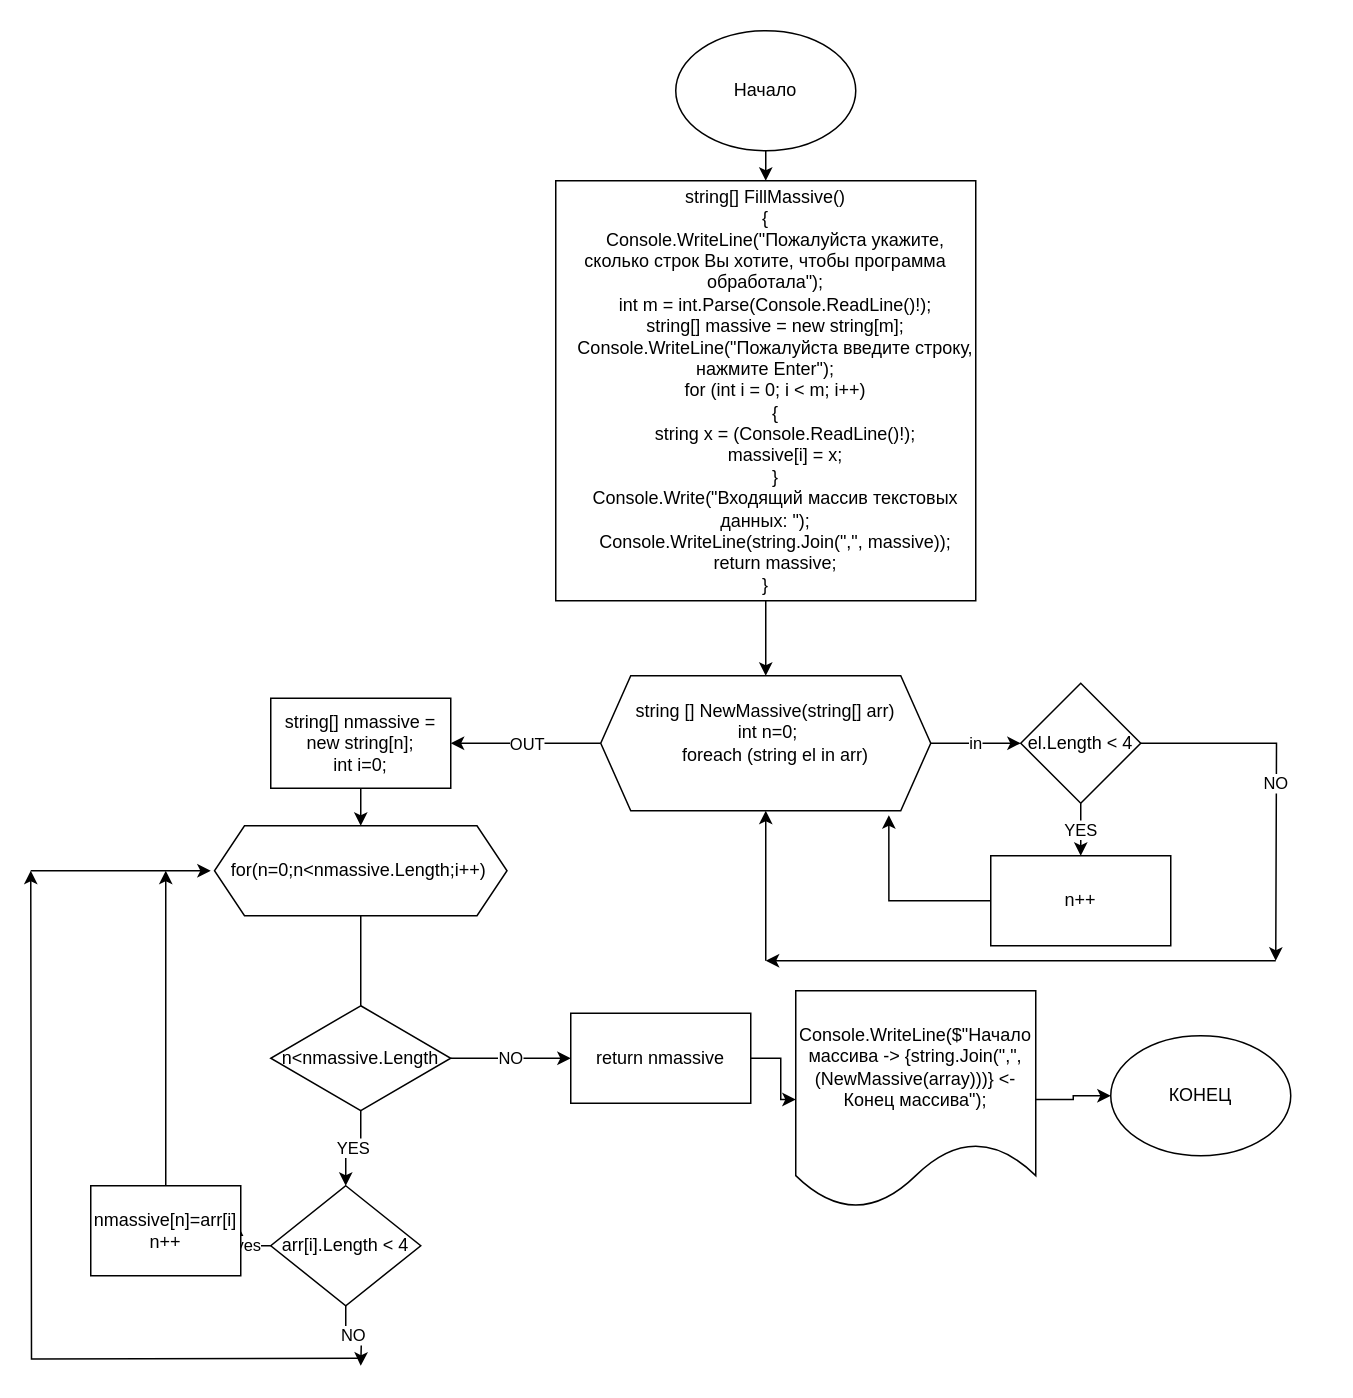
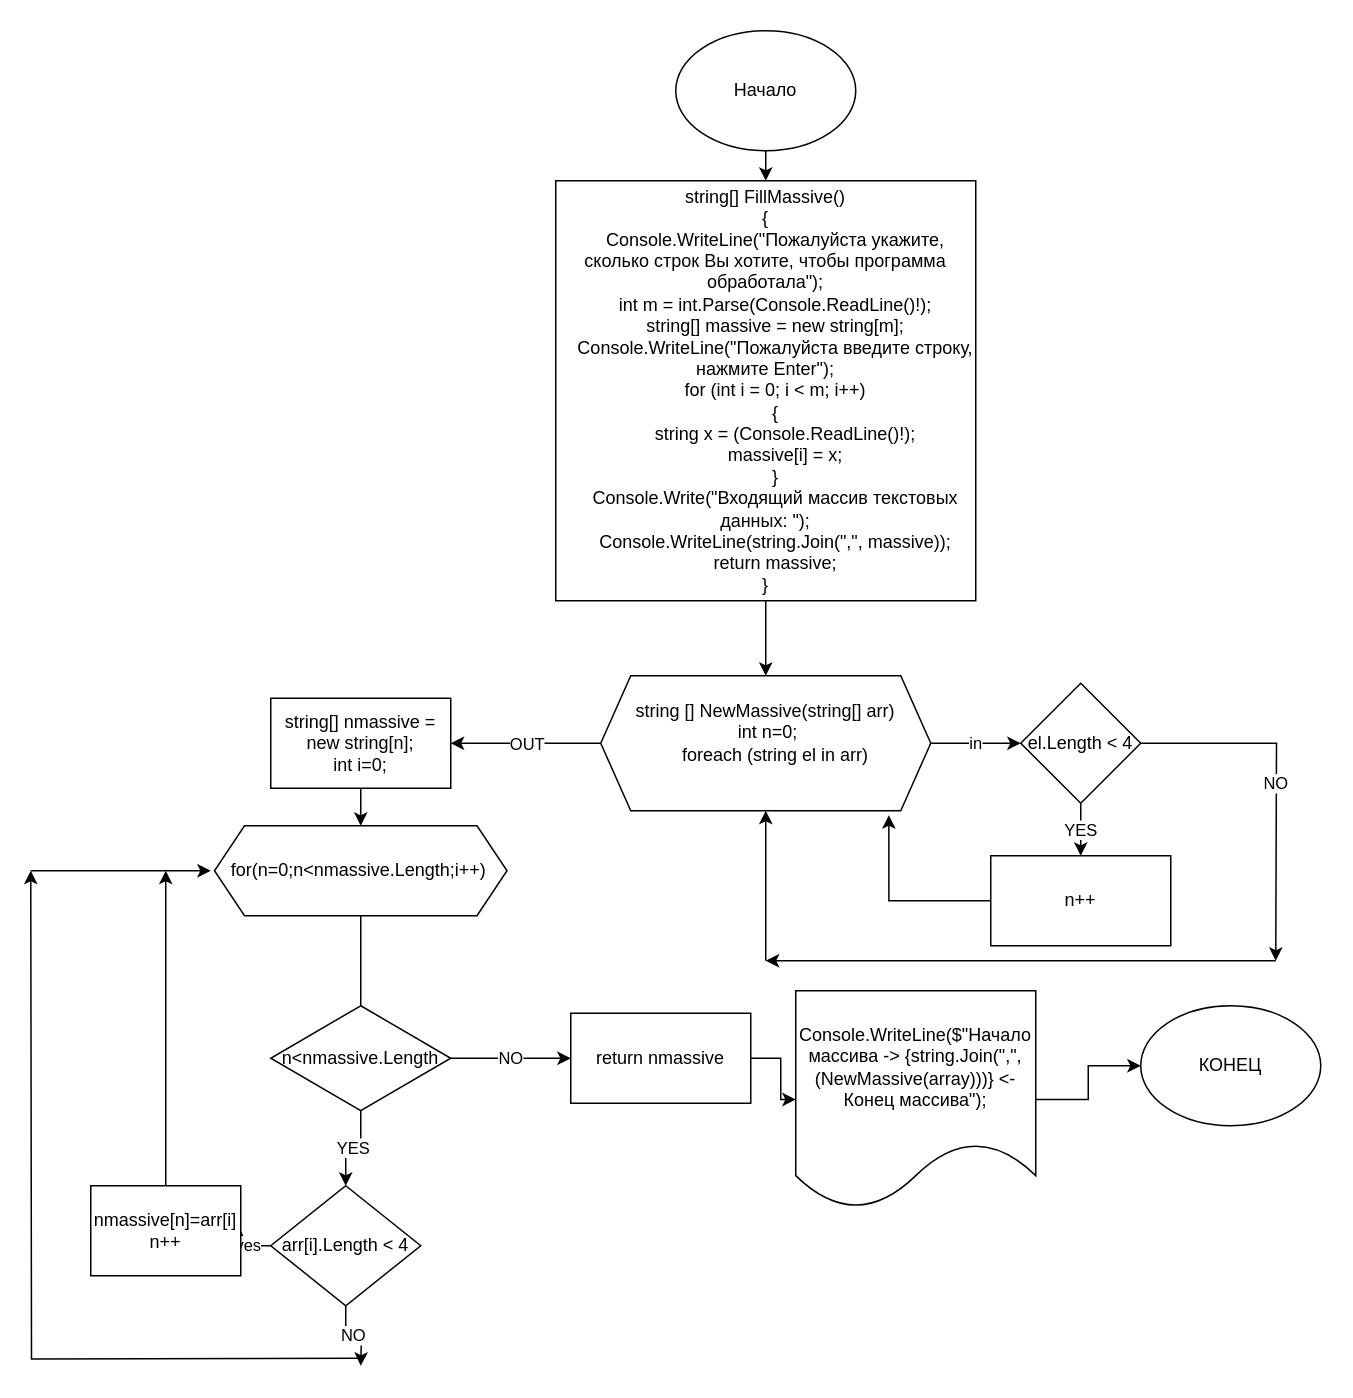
  <mxCell id="0" />
  <mxCell id="1" parent="0" />
  <mxCell id="2" style="edgeStyle=orthogonalEdgeStyle;rounded=0;orthogonalLoop=1;jettySize=auto;html=1;exitX=0.5;exitY=1;exitDx=0;exitDy=0;entryX=0.5;entryY=0;entryDx=0;entryDy=0;" edge="1" parent="1" source="3" target="5"><mxGeometry relative="1" as="geometry" /></mxCell>
  <mxCell id="3" value="Начало" style="ellipse;whiteSpace=wrap;html=1;" vertex="1" parent="1"><mxGeometry x="450" y="20" width="120" height="80" as="geometry" /></mxCell>
  <mxCell id="4" style="edgeStyle=orthogonalEdgeStyle;rounded=0;orthogonalLoop=1;jettySize=auto;html=1;" edge="1" parent="1" source="5" target="8"><mxGeometry relative="1" as="geometry" /></mxCell>
  <mxCell id="5" value="&lt;div&gt;string[] FillMassive()&lt;/div&gt;&lt;div&gt;{&lt;/div&gt;&lt;div&gt;&amp;nbsp; &amp;nbsp; Console.WriteLine(&quot;Пожалуйста укажите, сколько строк Вы хотите, чтобы программа обработала&quot;);&lt;/div&gt;&lt;div&gt;&amp;nbsp; &amp;nbsp; int m = int.Parse(Console.ReadLine()!);&lt;/div&gt;&lt;div&gt;&amp;nbsp; &amp;nbsp; string[] massive = new string[m];&lt;/div&gt;&lt;div&gt;&amp;nbsp; &amp;nbsp; Console.WriteLine(&quot;Пожалуйста введите строку, нажмите Enter&quot;);&lt;/div&gt;&lt;div&gt;&amp;nbsp; &amp;nbsp; for (int i = 0; i &amp;lt; m; i++)&lt;/div&gt;&lt;div&gt;&amp;nbsp; &amp;nbsp; {&lt;/div&gt;&lt;div&gt;&amp;nbsp; &amp;nbsp; &amp;nbsp; &amp;nbsp; string x = (Console.ReadLine()!);&lt;/div&gt;&lt;div&gt;&amp;nbsp; &amp;nbsp; &amp;nbsp; &amp;nbsp; massive[i] = x;&lt;/div&gt;&lt;div&gt;&amp;nbsp; &amp;nbsp; }&lt;/div&gt;&lt;div&gt;&amp;nbsp; &amp;nbsp; Console.Write(&quot;Входящий массив текстовых данных: &quot;);&lt;/div&gt;&lt;div&gt;&amp;nbsp; &amp;nbsp; Console.WriteLine(string.Join(&quot;,&quot;, massive));&lt;/div&gt;&lt;div&gt;&amp;nbsp; &amp;nbsp; return massive;&lt;/div&gt;&lt;div&gt;}&lt;/div&gt;" style="whiteSpace=wrap;html=1;aspect=fixed;" vertex="1" parent="1"><mxGeometry x="370" y="120" width="280" height="280" as="geometry" /></mxCell>
  <mxCell id="6" value="in" style="edgeStyle=orthogonalEdgeStyle;rounded=0;orthogonalLoop=1;jettySize=auto;html=1;exitX=1;exitY=0.5;exitDx=0;exitDy=0;entryX=0;entryY=0.5;entryDx=0;entryDy=0;" edge="1" parent="1" source="8" target="11"><mxGeometry relative="1" as="geometry" /></mxCell>
  <mxCell id="7" value="OUT" style="edgeStyle=orthogonalEdgeStyle;rounded=0;orthogonalLoop=1;jettySize=auto;html=1;" edge="1" parent="1" source="8"><mxGeometry relative="1" as="geometry"><mxPoint x="300" y="495" as="targetPoint" /></mxGeometry></mxCell>
  <mxCell id="8" value="string [] NewMassive(string[] arr)&lt;br&gt;&amp;nbsp;int n=0;&lt;br&gt;&amp;nbsp; &amp;nbsp; foreach (string el in arr)&lt;br&gt;&amp;nbsp; &amp;nbsp;" style="shape=hexagon;perimeter=hexagonPerimeter2;whiteSpace=wrap;html=1;fixedSize=1;" vertex="1" parent="1"><mxGeometry x="400" y="450" width="220" height="90" as="geometry" /></mxCell>
  <mxCell id="9" value="YES" style="edgeStyle=orthogonalEdgeStyle;rounded=0;orthogonalLoop=1;jettySize=auto;html=1;exitX=0.5;exitY=1;exitDx=0;exitDy=0;entryX=0.5;entryY=0;entryDx=0;entryDy=0;" edge="1" parent="1" source="11" target="13"><mxGeometry relative="1" as="geometry"><mxPoint x="740" y="590" as="targetPoint" /></mxGeometry></mxCell>
  <mxCell id="10" value="NO" style="edgeStyle=orthogonalEdgeStyle;rounded=0;orthogonalLoop=1;jettySize=auto;html=1;" edge="1" parent="1" source="11"><mxGeometry relative="1" as="geometry"><mxPoint x="850" y="640" as="targetPoint" /></mxGeometry></mxCell>
  <mxCell id="11" value="el.Length &amp;lt; 4" style="rhombus;whiteSpace=wrap;html=1;" vertex="1" parent="1"><mxGeometry x="680" y="455" width="80" height="80" as="geometry" /></mxCell>
  <mxCell id="12" style="edgeStyle=orthogonalEdgeStyle;rounded=0;orthogonalLoop=1;jettySize=auto;html=1;entryX=0.873;entryY=1.033;entryDx=0;entryDy=0;entryPerimeter=0;" edge="1" parent="1" source="13" target="8"><mxGeometry relative="1" as="geometry"><mxPoint x="510" y="570" as="targetPoint" /></mxGeometry></mxCell>
  <mxCell id="13" value="n++" style="rounded=0;whiteSpace=wrap;html=1;" vertex="1" parent="1"><mxGeometry x="660" y="570" width="120" height="60" as="geometry" /></mxCell>
  <mxCell id="14" value="" style="endArrow=classic;html=1;rounded=0;" edge="1" parent="1"><mxGeometry width="50" height="50" relative="1" as="geometry"><mxPoint x="850" y="640" as="sourcePoint" /><mxPoint x="510" y="640" as="targetPoint" /><Array as="points" /></mxGeometry></mxCell>
  <mxCell id="15" value="" style="endArrow=classic;html=1;rounded=0;entryX=0.5;entryY=1;entryDx=0;entryDy=0;" edge="1" parent="1" target="8"><mxGeometry width="50" height="50" relative="1" as="geometry"><mxPoint x="510" y="640" as="sourcePoint" /><mxPoint x="630" y="550" as="targetPoint" /></mxGeometry></mxCell>
  <mxCell id="16" style="edgeStyle=orthogonalEdgeStyle;rounded=0;orthogonalLoop=1;jettySize=auto;html=1;exitX=0.5;exitY=1;exitDx=0;exitDy=0;entryX=0.5;entryY=0;entryDx=0;entryDy=0;" edge="1" parent="1" source="17" target="19"><mxGeometry relative="1" as="geometry"><mxPoint x="240" y="540" as="targetPoint" /></mxGeometry></mxCell>
  <mxCell id="17" value="string[] nmassive = new string[n];&lt;br&gt;int i=0;" style="rounded=0;whiteSpace=wrap;html=1;" vertex="1" parent="1"><mxGeometry x="180" y="465" width="120" height="60" as="geometry" /></mxCell>
  <mxCell id="18" style="edgeStyle=orthogonalEdgeStyle;rounded=0;orthogonalLoop=1;jettySize=auto;html=1;entryX=0.5;entryY=0;entryDx=0;entryDy=0;endArrow=none;" edge="1" parent="1" source="19" target="22"><mxGeometry relative="1" as="geometry" /></mxCell>
  <mxCell id="19" value="&lt;div&gt;&lt;span style=&quot;background-color: initial;&quot;&gt;for(n=0;n&amp;lt;nmassive.Length;i++)&amp;nbsp;&lt;/span&gt;&lt;br&gt;&lt;/div&gt;" style="shape=hexagon;perimeter=hexagonPerimeter2;whiteSpace=wrap;html=1;fixedSize=1;" vertex="1" parent="1"><mxGeometry x="142.5" y="550" width="195" height="60" as="geometry" /></mxCell>
  <mxCell id="20" value="YES" style="edgeStyle=orthogonalEdgeStyle;rounded=0;orthogonalLoop=1;jettySize=auto;html=1;entryX=0.5;entryY=0;entryDx=0;entryDy=0;" edge="1" parent="1" source="22" target="25"><mxGeometry relative="1" as="geometry" /></mxCell>
  <mxCell id="21" value="NO" style="edgeStyle=orthogonalEdgeStyle;rounded=0;orthogonalLoop=1;jettySize=auto;html=1;" edge="1" parent="1" source="22"><mxGeometry relative="1" as="geometry"><mxPoint x="380" y="705" as="targetPoint" /></mxGeometry></mxCell>
  <mxCell id="22" value="n&amp;lt;nmassive.Length" style="rhombus;whiteSpace=wrap;html=1;" vertex="1" parent="1"><mxGeometry x="180" y="670" width="120" height="70" as="geometry" /></mxCell>
  <mxCell id="23" value="yes" style="edgeStyle=orthogonalEdgeStyle;rounded=0;orthogonalLoop=1;jettySize=auto;html=1;entryX=1;entryY=0.5;entryDx=0;entryDy=0;" edge="1" parent="1" source="25" target="27"><mxGeometry relative="1" as="geometry" /></mxCell>
  <mxCell id="24" value="NO" style="edgeStyle=orthogonalEdgeStyle;rounded=0;orthogonalLoop=1;jettySize=auto;html=1;" edge="1" parent="1" source="25"><mxGeometry relative="1" as="geometry"><mxPoint x="240" y="910" as="targetPoint" /></mxGeometry></mxCell>
  <mxCell id="25" value="arr[i].Length &amp;lt; 4" style="rhombus;whiteSpace=wrap;html=1;" vertex="1" parent="1"><mxGeometry x="180" y="790" width="100" height="80" as="geometry" /></mxCell>
  <mxCell id="26" style="edgeStyle=orthogonalEdgeStyle;rounded=0;orthogonalLoop=1;jettySize=auto;html=1;" edge="1" parent="1" source="27"><mxGeometry relative="1" as="geometry"><mxPoint x="110" y="580" as="targetPoint" /></mxGeometry></mxCell>
  <mxCell id="27" value="nmassive[n]=arr[i]&lt;br&gt;n++" style="whiteSpace=wrap;html=1;" vertex="1" parent="1"><mxGeometry y="790" width="100" height="60" as="geometry" x="60" /></mxCell>
  <mxCell id="28" style="edgeStyle=orthogonalEdgeStyle;rounded=0;orthogonalLoop=1;jettySize=auto;html=1;" edge="1" parent="1"><mxGeometry relative="1" as="geometry"><mxPoint x="240" y="905" as="sourcePoint" /><mxPoint x="20" y="580" as="targetPoint" /></mxGeometry></mxCell>
  <mxCell id="29" style="edgeStyle=orthogonalEdgeStyle;rounded=0;orthogonalLoop=1;jettySize=auto;html=1;entryX=0;entryY=0.5;entryDx=0;entryDy=0;" edge="1" parent="1" source="30" target="31"><mxGeometry relative="1" as="geometry" /></mxCell>
  <mxCell id="30" value="Console.WriteLine($&quot;Начало массива -&amp;gt; {string.Join(&quot;,&quot;, (NewMassive(array)))} &amp;lt;- Конец массива&quot;);" style="shape=document;whiteSpace=wrap;html=1;boundedLbl=1;" vertex="1" parent="1"><mxGeometry x="530" y="660" width="160" height="145" as="geometry" /></mxCell>
- <mxCell id="31" value="КОНЕЦ" style="ellipse;whiteSpace=wrap;html=1;" vertex="1" parent="1"><mxGeometry x="740" y="690" width="120" height="80" as="geometry" /></mxCell>
+ <mxCell id="31" value="КОНЕЦ" style="ellipse;whiteSpace=wrap;html=1;" vertex="1" parent="1"><mxGeometry x="760" y="670" width="120" height="80" as="geometry" /></mxCell>
  <mxCell id="32" value="" style="edgeStyle=orthogonalEdgeStyle;rounded=0;orthogonalLoop=1;jettySize=auto;html=1;" edge="1" parent="1" source="33" target="30"><mxGeometry relative="1" as="geometry" /></mxCell>
  <mxCell id="33" value="return nmassive" style="rounded=0;whiteSpace=wrap;html=1;" vertex="1" parent="1"><mxGeometry x="380" y="675" width="120" height="60" as="geometry" /></mxCell>
  <mxCell id="34" value="" style="endArrow=classic;html=1;rounded=0;" edge="1" parent="1"><mxGeometry width="50" height="50" relative="1" as="geometry"><mxPoint x="20" y="580" as="sourcePoint" /><mxPoint x="140" y="580" as="targetPoint" /></mxGeometry></mxCell>
